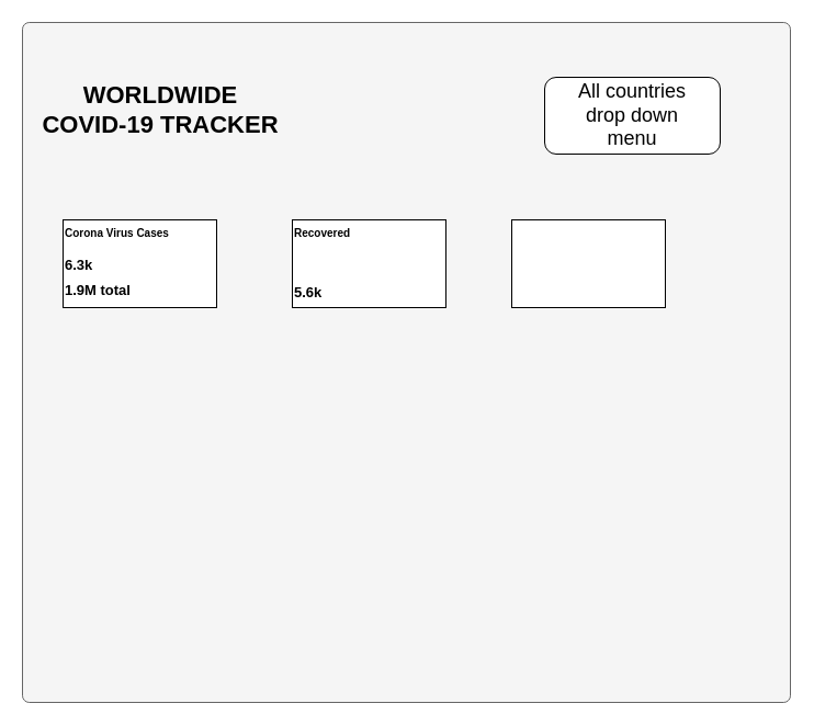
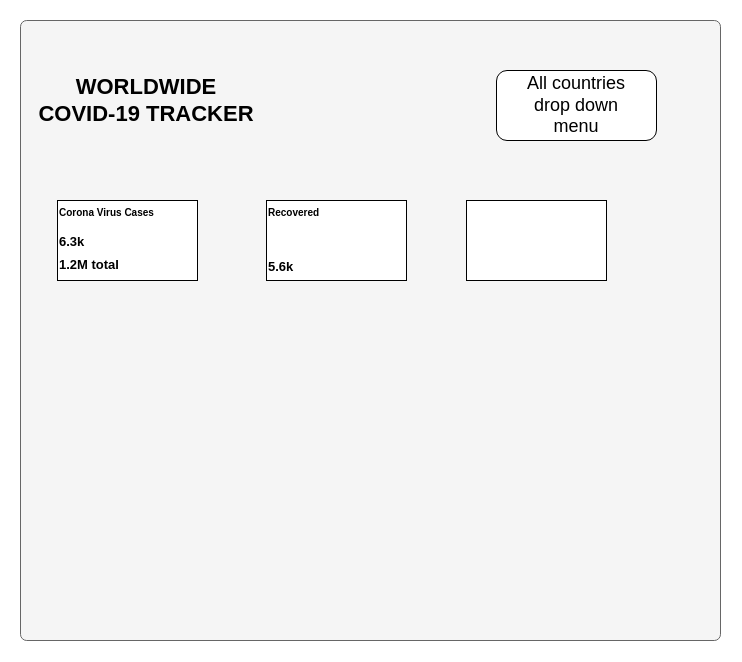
  <mxCell id="0" />
  <mxCell id="1" parent="0" />
  <mxCell id="2" value="" style="rounded=1;whiteSpace=wrap;html=1;arcSize=1;fillColor=#f5f5f5;strokeColor=#666666;fontColor=#333333;" vertex="1" parent="1"><mxGeometry x="20" y="20" width="700" height="620" as="geometry" /></mxCell>
  <mxCell id="3" value="&lt;div style=&quot;font-size: 22px;&quot;&gt;&lt;b style=&quot;font-size: 22px;&quot;&gt;WORLDWIDE &lt;br style=&quot;font-size: 22px;&quot;&gt;&lt;/b&gt;&lt;/div&gt;&lt;div style=&quot;font-size: 22px;&quot;&gt;&lt;b style=&quot;font-size: 22px;&quot;&gt;COVID-19 TRACKER&lt;br style=&quot;font-size: 22px;&quot;&gt;&lt;/b&gt;&lt;/div&gt;" style="text;html=1;strokeColor=none;fillColor=none;align=center;verticalAlign=middle;whiteSpace=wrap;rounded=0;fontSize=22;" vertex="1" parent="1"><mxGeometry x="36" y="70" width="220" height="60" as="geometry" /></mxCell>
  <mxCell id="4" value="" style="rounded=1;whiteSpace=wrap;html=1;fontSize=22;" vertex="1" parent="1"><mxGeometry x="496" y="70" width="160" height="70" as="geometry" /></mxCell>
  <mxCell id="5" value="All countries drop down menu" style="text;html=1;strokeColor=none;fillColor=none;align=center;verticalAlign=middle;whiteSpace=wrap;rounded=0;fontSize=18;" vertex="1" parent="1"><mxGeometry x="511.88" y="80" width="128.25" height="50" as="geometry" /></mxCell>
  <mxCell id="6" value="" style="rounded=0;whiteSpace=wrap;html=1;fontSize=18;spacingBottom=0;" vertex="1" parent="1"><mxGeometry x="57" y="200" width="140" height="80" as="geometry" /></mxCell>
  <mxCell id="7" value="" style="rounded=0;whiteSpace=wrap;html=1;fontSize=18;" vertex="1" parent="1"><mxGeometry x="266" y="200" width="140" height="80" as="geometry" /></mxCell>
  <mxCell id="8" value="" style="rounded=0;whiteSpace=wrap;html=1;fontSize=18;" vertex="1" parent="1"><mxGeometry x="466" y="200" width="140" height="80" as="geometry" /></mxCell>
  <mxCell id="9" value="&lt;font style=&quot;font-size: 10px&quot;&gt;&lt;b&gt;&lt;font style=&quot;font-size: 10px&quot;&gt;Corona Virus Cases&lt;br&gt;&lt;/font&gt;&lt;/b&gt;&lt;/font&gt;" style="text;html=1;strokeColor=none;fillColor=none;align=left;verticalAlign=middle;whiteSpace=wrap;rounded=0;fontSize=18;" vertex="1" parent="1"><mxGeometry x="57" y="200" width="129" height="20" as="geometry" /></mxCell>
  <mxCell id="10" value="&lt;b&gt;&lt;font style=&quot;font-size: 13px&quot;&gt;6.3k&lt;/font&gt;&lt;/b&gt;" style="text;html=1;strokeColor=none;fillColor=none;align=left;verticalAlign=middle;whiteSpace=wrap;rounded=0;fontSize=18;" vertex="1" parent="1"><mxGeometry x="57" y="227.5" width="100.5" height="25" as="geometry" /></mxCell>
- <mxCell id="11" value="&lt;b&gt;&lt;font style=&quot;font-size: 13px&quot;&gt;1.9M total&lt;/font&gt;&lt;/b&gt;" style="text;html=1;strokeColor=none;fillColor=none;align=left;verticalAlign=middle;whiteSpace=wrap;rounded=0;fontSize=18;" vertex="1" parent="1"><mxGeometry x="57" y="250" width="100.5" height="25" as="geometry" /></mxCell>
+ <mxCell id="11" value="&lt;b&gt;&lt;font style=&quot;font-size: 13px&quot;&gt;1.2M total&lt;/font&gt;&lt;/b&gt;" style="text;html=1;strokeColor=none;fillColor=none;align=left;verticalAlign=middle;whiteSpace=wrap;rounded=0;fontSize=18;" vertex="1" parent="1"><mxGeometry x="57" y="250" width="100.5" height="25" as="geometry" /></mxCell>
  <mxCell id="12" value="&lt;div align=&quot;left&quot;&gt;&lt;b&gt;&lt;font style=&quot;font-size: 10px&quot;&gt;Recovered&lt;/font&gt;&lt;/b&gt;&lt;/div&gt;" style="text;html=1;strokeColor=none;fillColor=none;align=left;verticalAlign=middle;whiteSpace=wrap;rounded=0;fontSize=18;" vertex="1" parent="1"><mxGeometry x="266" y="200" width="129" height="20" as="geometry" /></mxCell>
  <mxCell id="13" value="&lt;div align=&quot;left&quot;&gt;&lt;font style=&quot;font-size: 13px&quot;&gt;&lt;b&gt;5.6k&lt;/b&gt;&lt;/font&gt;&lt;/div&gt;" style="text;html=1;strokeColor=none;fillColor=none;align=left;verticalAlign=middle;whiteSpace=wrap;rounded=0;fontSize=18;" vertex="1" parent="1"><mxGeometry x="266" y="255" width="129" height="20" as="geometry" /></mxCell>
